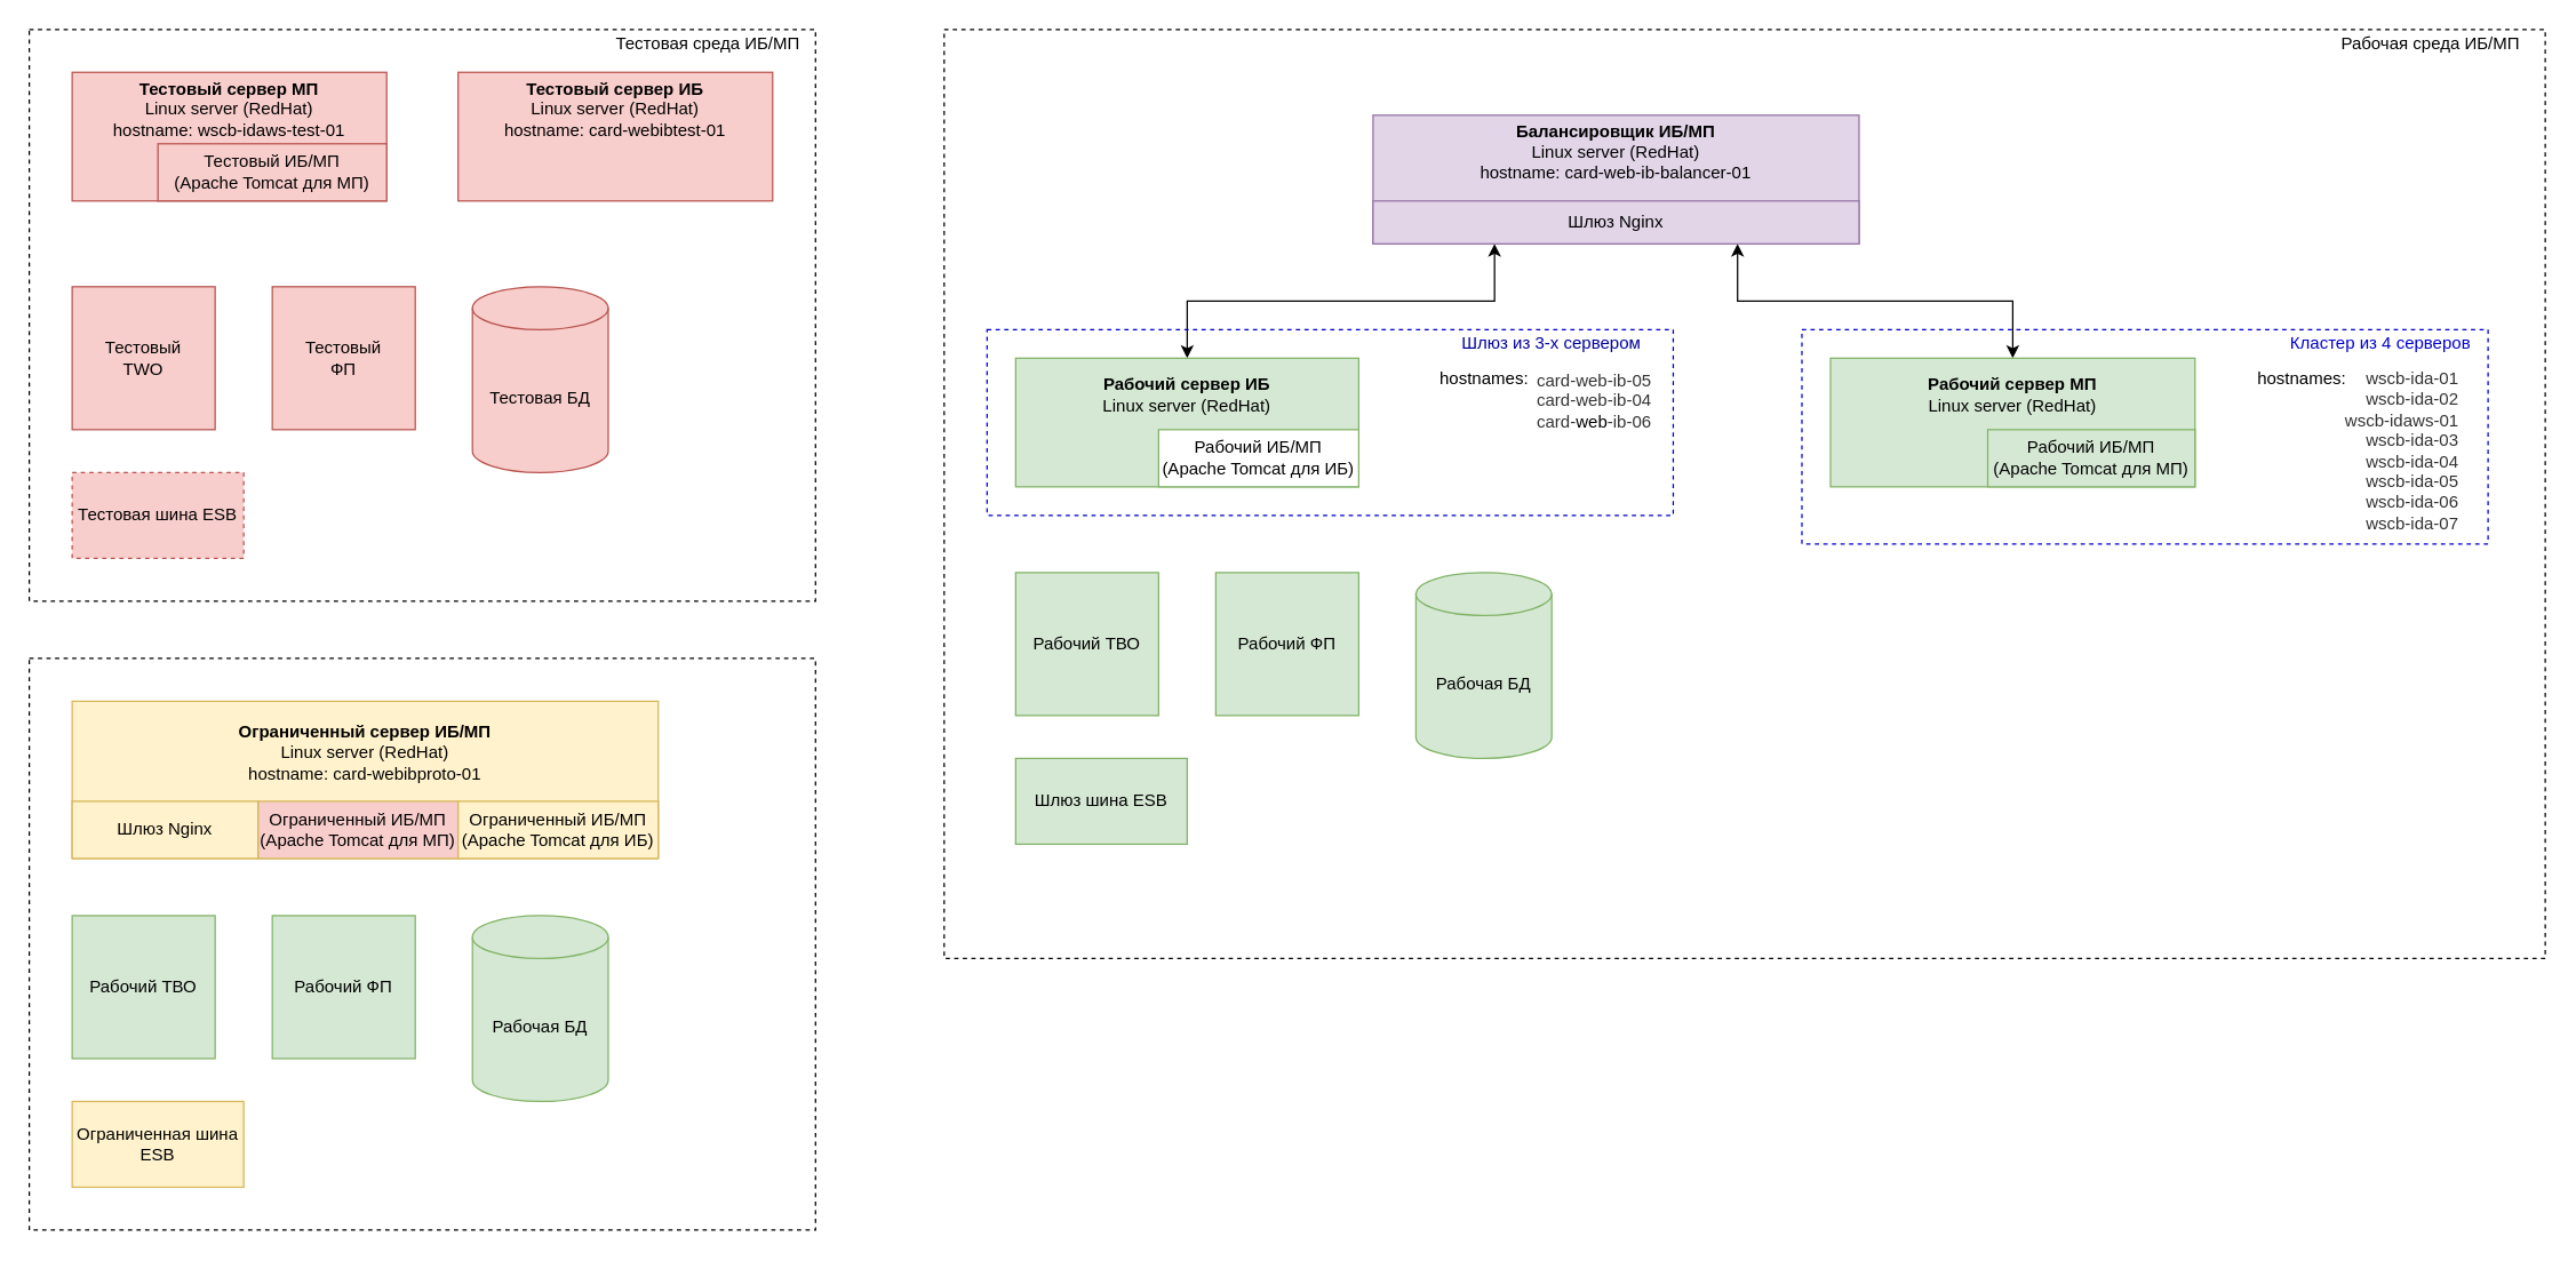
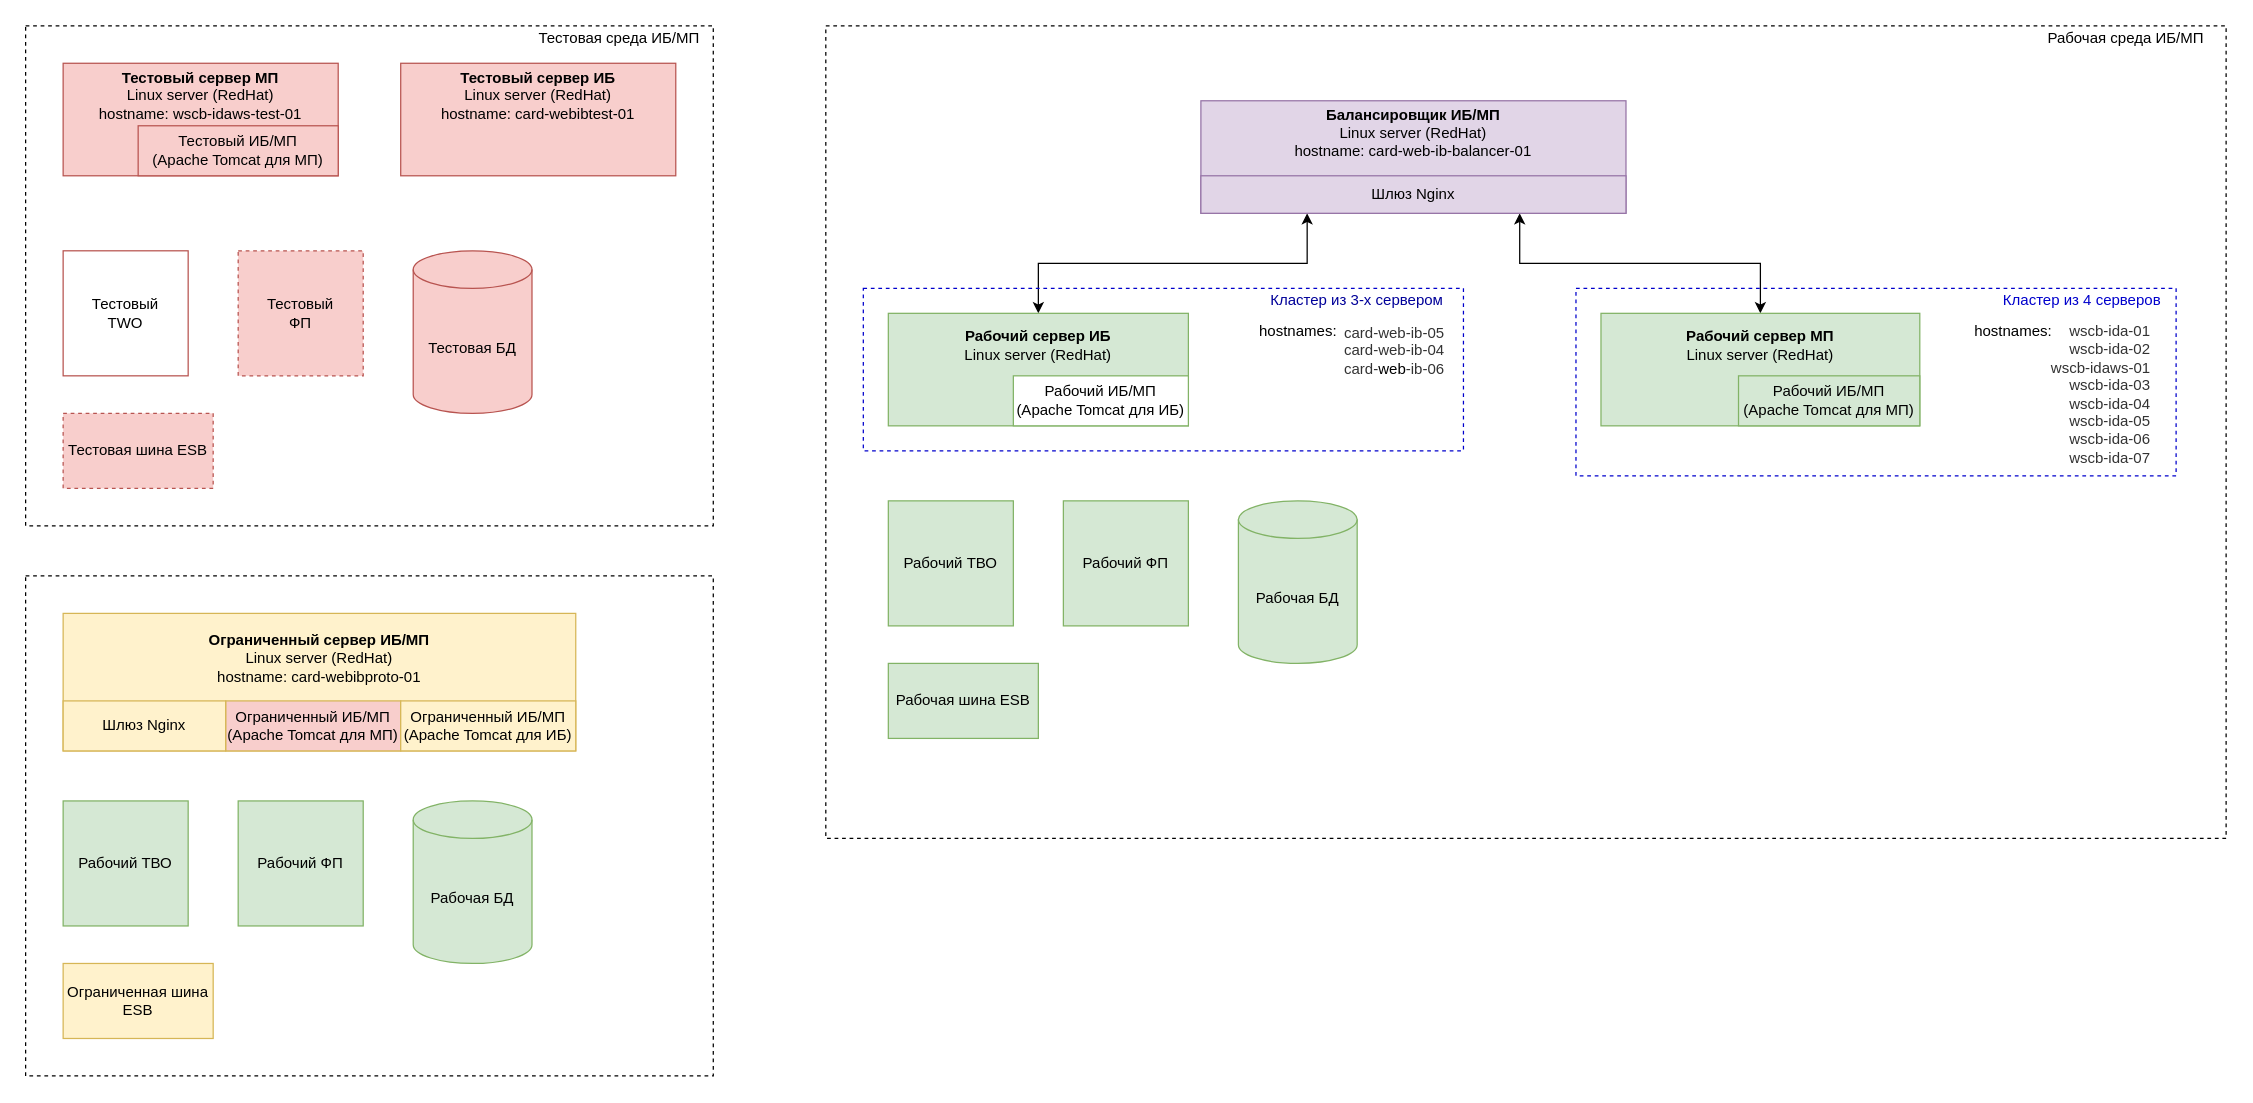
  <mxCell id="0" />
  <mxCell id="1" parent="0" />
  <mxCell id="2" value="" style="rounded=0;whiteSpace=wrap;html=1;dashed=1;shadow=0;glass=0;" parent="1" vertex="1"><mxGeometry x="660" y="20" width="1120" height="650" as="geometry" /></mxCell>
  <mxCell id="3" value="" style="rounded=0;whiteSpace=wrap;html=1;dashed=1;shadow=0;glass=0;" parent="1" vertex="1"><mxGeometry x="20" y="20" width="550" height="400" as="geometry" /></mxCell>
  <mxCell id="4" value="Тестовая среда ИБ/МП" style="text;html=1;strokeColor=none;fillColor=none;align=center;verticalAlign=middle;whiteSpace=wrap;rounded=0;shadow=0;glass=0;dashed=1;" parent="1" vertex="1"><mxGeometry x="420" y="20" width="150" height="20" as="geometry" /></mxCell>
  <mxCell id="5" value="&lt;b&gt;Тестовый сервер МП&lt;/b&gt;&lt;br&gt;Linux server (RedHat)&lt;br&gt;hostname: wscb-idaws-test-01" style="rounded=0;whiteSpace=wrap;html=1;shadow=0;glass=0;spacingBottom=38;fillColor=#f8cecc;strokeColor=#b85450;" parent="1" vertex="1"><mxGeometry x="50" y="50" width="220" height="90" as="geometry" /></mxCell>
  <mxCell id="6" value="Тестовый ИБ/МП&lt;br&gt;(Apache Tomcat для МП)" style="rounded=0;whiteSpace=wrap;html=1;shadow=0;glass=0;fillColor=#f8cecc;strokeColor=#b85450;" parent="1" vertex="1"><mxGeometry x="110" y="100" width="160" height="40" as="geometry" /></mxCell>
- <mxCell id="7" value="Тестовый&lt;br&gt;TWO" style="whiteSpace=wrap;html=1;aspect=fixed;shadow=0;glass=0;fillColor=#f8cecc;strokeColor=#b85450;" parent="1" vertex="1"><mxGeometry x="50" y="200" width="100" height="100" as="geometry" /></mxCell>
- <mxCell id="8" value="Тестовый&lt;br&gt;ФП" style="whiteSpace=wrap;html=1;aspect=fixed;shadow=0;glass=0;fillColor=#f8cecc;strokeColor=#b85450;" parent="1" vertex="1"><mxGeometry x="190" y="200" width="100" height="100" as="geometry" /></mxCell>
+ <mxCell id="7" value="Тестовый&lt;br&gt;TWO" style="whiteSpace=wrap;html=1;aspect=fixed;shadow=0;glass=0;fillColor=#ffffff;strokeColor=#b85450;" parent="1" vertex="1"><mxGeometry x="50" y="200" width="100" height="100" as="geometry" /></mxCell>
+ <mxCell id="8" value="Тестовый&lt;br&gt;ФП" style="whiteSpace=wrap;html=1;aspect=fixed;shadow=0;glass=0;fillColor=#f8cecc;strokeColor=#b85450;dashed=1;" parent="1" vertex="1"><mxGeometry x="190" y="200" width="100" height="100" as="geometry" /></mxCell>
  <mxCell id="9" value="Тестовая шина ESB" style="rounded=0;whiteSpace=wrap;html=1;shadow=0;glass=0;fillColor=#f8cecc;strokeColor=#b85450;dashed=1;" parent="1" vertex="1"><mxGeometry x="50" y="330" width="120" height="60" as="geometry" /></mxCell>
  <mxCell id="10" value="Тестовая БД" style="shape=cylinder3;whiteSpace=wrap;html=1;boundedLbl=1;backgroundOutline=1;size=15;shadow=0;glass=0;fillColor=#f8cecc;strokeColor=#b85450;" parent="1" vertex="1"><mxGeometry x="330" y="200" width="95" height="130" as="geometry" /></mxCell>
  <mxCell id="11" value="&lt;b&gt;Тестовый сервер ИБ&lt;/b&gt;&lt;br&gt;Linux server (RedHat)&lt;br&gt;hostname: card-webibtest-01" style="rounded=0;whiteSpace=wrap;html=1;shadow=0;glass=0;spacingBottom=38;fillColor=#f8cecc;strokeColor=#b85450;" parent="1" vertex="1"><mxGeometry x="320" y="50" width="220" height="90" as="geometry" /></mxCell>
  <mxCell id="12" value="" style="rounded=0;whiteSpace=wrap;html=1;dashed=1;shadow=0;glass=0;" parent="1" vertex="1"><mxGeometry x="20" y="460" width="550" height="400" as="geometry" /></mxCell>
  <mxCell id="13" value="&lt;b&gt;Ограниченный сервер ИБ/МП&lt;/b&gt;&lt;br&gt;Linux server (RedHat)&lt;br&gt;hostname: card-webibproto-01" style="rounded=0;whiteSpace=wrap;html=1;shadow=0;glass=0;spacingBottom=38;fillColor=#fff2cc;strokeColor=#d6b656;" parent="1" vertex="1"><mxGeometry x="50" y="490" width="410" height="110" as="geometry" /></mxCell>
  <mxCell id="14" value="Ограниченный ИБ/МП&lt;br&gt;(Apache Tomcat для МП)" style="rounded=0;whiteSpace=wrap;html=1;shadow=0;glass=0;fillColor=#f8cecc;strokeColor=#d6b656;" parent="1" vertex="1"><mxGeometry x="180" y="560" width="140" height="40" as="geometry" /></mxCell>
  <mxCell id="15" value="Рабочий ТВО" style="whiteSpace=wrap;html=1;aspect=fixed;shadow=0;glass=0;fillColor=#d5e8d4;strokeColor=#82b366;" parent="1" vertex="1"><mxGeometry x="50" y="640" width="100" height="100" as="geometry" /></mxCell>
  <mxCell id="16" value="Рабочий ФП" style="whiteSpace=wrap;html=1;aspect=fixed;shadow=0;glass=0;fillColor=#d5e8d4;strokeColor=#82b366;" parent="1" vertex="1"><mxGeometry x="190" y="640" width="100" height="100" as="geometry" /></mxCell>
  <mxCell id="17" value="Ограниченная шина ESB" style="rounded=0;whiteSpace=wrap;html=1;shadow=0;glass=0;fillColor=#fff2cc;strokeColor=#d6b656;" parent="1" vertex="1"><mxGeometry x="50" y="770" width="120" height="60" as="geometry" /></mxCell>
  <mxCell id="18" value="Рабочая БД" style="shape=cylinder3;whiteSpace=wrap;html=1;boundedLbl=1;backgroundOutline=1;size=15;shadow=0;glass=0;fillColor=#d5e8d4;strokeColor=#82b366;" parent="1" vertex="1"><mxGeometry x="330" y="640" width="95" height="130" as="geometry" /></mxCell>
  <mxCell id="19" value="Ограниченный ИБ/МП&lt;br&gt;(Apache Tomcat для ИБ)" style="rounded=0;whiteSpace=wrap;html=1;shadow=0;glass=0;fillColor=#fff2cc;strokeColor=#d6b656;" parent="1" vertex="1"><mxGeometry x="320" y="560" width="140" height="40" as="geometry" /></mxCell>
  <mxCell id="20" value="Рабочая среда ИБ/МП" style="text;html=1;strokeColor=none;fillColor=none;align=center;verticalAlign=middle;whiteSpace=wrap;rounded=0;shadow=0;glass=0;dashed=1;" parent="1" vertex="1"><mxGeometry x="1620" y="20" width="160" height="20" as="geometry" /></mxCell>
  <mxCell id="21" value="Рабочий ТВО" style="whiteSpace=wrap;html=1;aspect=fixed;shadow=0;glass=0;fillColor=#d5e8d4;strokeColor=#82b366;" parent="1" vertex="1"><mxGeometry x="710" y="400" width="100" height="100" as="geometry" /></mxCell>
  <mxCell id="22" value="Рабочий ФП" style="whiteSpace=wrap;html=1;aspect=fixed;shadow=0;glass=0;fillColor=#d5e8d4;strokeColor=#82b366;" parent="1" vertex="1"><mxGeometry x="850" y="400" width="100" height="100" as="geometry" /></mxCell>
- <mxCell id="23" value="Шлюз&amp;nbsp;шина ESB" style="rounded=0;whiteSpace=wrap;html=1;shadow=0;glass=0;fillColor=#d5e8d4;strokeColor=#82b366;" parent="1" vertex="1"><mxGeometry x="710" y="530" width="120" height="60" as="geometry" /></mxCell>
+ <mxCell id="23" value="Рабочая&amp;nbsp;шина ESB" style="rounded=0;whiteSpace=wrap;html=1;shadow=0;glass=0;fillColor=#d5e8d4;strokeColor=#82b366;" parent="1" vertex="1"><mxGeometry x="710" y="530" width="120" height="60" as="geometry" /></mxCell>
  <mxCell id="24" value="Рабочая БД" style="shape=cylinder3;whiteSpace=wrap;html=1;boundedLbl=1;backgroundOutline=1;size=15;shadow=0;glass=0;fillColor=#d5e8d4;strokeColor=#82b366;" parent="1" vertex="1"><mxGeometry x="990" y="400" width="95" height="130" as="geometry" /></mxCell>
  <mxCell id="25" style="edgeStyle=orthogonalEdgeStyle;rounded=0;orthogonalLoop=1;jettySize=auto;html=1;exitX=0.25;exitY=1;exitDx=0;exitDy=0;entryX=0.5;entryY=0;entryDx=0;entryDy=0;startArrow=classic;startFill=1;" parent="1" source="29" target="37" edge="1"><mxGeometry relative="1" as="geometry" /></mxCell>
  <mxCell id="26" style="edgeStyle=orthogonalEdgeStyle;rounded=0;orthogonalLoop=1;jettySize=auto;html=1;exitX=0.75;exitY=1;exitDx=0;exitDy=0;entryX=0.5;entryY=0;entryDx=0;entryDy=0;startArrow=classic;startFill=1;" parent="1" source="29" target="39" edge="1"><mxGeometry relative="1" as="geometry" /></mxCell>
  <mxCell id="27" value="&lt;b&gt;Балансировщик ИБ/МП&lt;/b&gt;&lt;br&gt;Linux server (RedHat)&lt;br&gt;hostname: card-web-ib-balancer-01" style="rounded=0;whiteSpace=wrap;html=1;shadow=0;glass=0;spacingBottom=38;fillColor=#e1d5e7;strokeColor=#9673a6;" parent="1" vertex="1"><mxGeometry x="960" y="80" width="340" height="90" as="geometry" /></mxCell>
  <mxCell id="28" value="Шлюз Nginx" style="rounded=0;whiteSpace=wrap;html=1;shadow=0;glass=0;fillColor=#fff2cc;strokeColor=#d6b656;" parent="1" vertex="1"><mxGeometry x="50" y="560" width="130" height="40" as="geometry" /></mxCell>
  <mxCell id="29" value="Шлюз Nginx" style="rounded=0;whiteSpace=wrap;html=1;shadow=0;glass=0;fillColor=#e1d5e7;strokeColor=#9673a6;" parent="1" vertex="1"><mxGeometry x="960" y="140" width="340" height="30" as="geometry" /></mxCell>
  <mxCell id="30" value="" style="rounded=0;whiteSpace=wrap;html=1;shadow=0;glass=0;fillColor=none;dashed=1;fontColor=#000099;strokeColor=#0000CC;" parent="1" vertex="1"><mxGeometry x="690" y="230" width="480" height="130" as="geometry" /></mxCell>
  <mxCell id="31" value="" style="rounded=0;whiteSpace=wrap;html=1;shadow=0;glass=0;fillColor=none;dashed=1;strokeColor=#0000CC;" parent="1" vertex="1"><mxGeometry x="1260" y="230" width="480" height="150" as="geometry" /></mxCell>
- <mxCell id="32" value="Шлюз из 3-х сервером" style="text;html=1;strokeColor=none;fillColor=none;align=center;verticalAlign=middle;whiteSpace=wrap;rounded=0;shadow=0;glass=0;dashed=1;fontColor=#000099;" parent="1" vertex="1"><mxGeometry x="1010" y="230" width="150" height="20" as="geometry" /></mxCell>
+ <mxCell id="32" value="Кластер из 3-х сервером" style="text;html=1;strokeColor=none;fillColor=none;align=center;verticalAlign=middle;whiteSpace=wrap;rounded=0;shadow=0;glass=0;dashed=1;fontColor=#000099;" parent="1" vertex="1"><mxGeometry x="1010" y="230" width="150" height="20" as="geometry" /></mxCell>
  <mxCell id="33" value="Кластер из 4 серверов" style="text;html=1;fillColor=none;align=center;verticalAlign=middle;whiteSpace=wrap;rounded=0;shadow=0;glass=0;dashed=1;fontColor=#0000CC;" parent="1" vertex="1"><mxGeometry x="1590" y="230" width="150" height="20" as="geometry" /></mxCell>
  <mxCell id="34" value="&lt;div style=&quot;text-align: right&quot;&gt;&lt;span style=&quot;background-color: rgb(255 , 255 , 255) ; color: rgb(51 , 51 , 51) ; font-family: &amp;#34;arial&amp;#34; , &amp;#34;tahoma&amp;#34; , &amp;#34;verdana&amp;#34; , sans-serif&quot;&gt;card-web-ib-05&lt;/span&gt;&lt;/div&gt;&lt;font style=&quot;font-size: 12px&quot;&gt;&lt;div style=&quot;text-align: right&quot;&gt;&lt;span style=&quot;background-color: rgb(255 , 255 , 255) ; color: rgb(51 , 51 , 51) ; font-family: &amp;#34;arial&amp;#34; , &amp;#34;tahoma&amp;#34; , &amp;#34;verdana&amp;#34; , sans-serif&quot;&gt;card-web-ib-04&lt;/span&gt;&lt;/div&gt;&lt;span style=&quot;color: rgb(51 , 51 , 51) ; font-family: &amp;#34;arial&amp;#34; , &amp;#34;tahoma&amp;#34; , &amp;#34;verdana&amp;#34; , sans-serif ; background-color: rgb(255 , 255 , 255)&quot;&gt;&lt;div style=&quot;text-align: right&quot;&gt;card-&lt;span style=&quot;color: rgb(0 , 0 , 0) ; font-family: &amp;#34;helvetica&amp;#34;&quot;&gt;web&lt;/span&gt;-ib-06&lt;/div&gt;&lt;/span&gt;&lt;/font&gt;" style="text;html=1;strokeColor=none;fillColor=none;align=center;verticalAlign=middle;whiteSpace=wrap;rounded=0;shadow=0;glass=0;dashed=1;" parent="1" vertex="1"><mxGeometry x="1060" y="250" width="110" height="60" as="geometry" /></mxCell>
  <mxCell id="35" value="&lt;div style=&quot;text-align: right&quot;&gt;&lt;span style=&quot;background-color: rgb(255 , 255 , 255) ; color: rgb(51 , 51 , 51) ; font-family: &amp;#34;arial&amp;#34; , &amp;#34;tahoma&amp;#34; , &amp;#34;verdana&amp;#34; , sans-serif&quot;&gt;wscb-ida-01&lt;/span&gt;&lt;/div&gt;&lt;font style=&quot;font-size: 12px&quot;&gt;&lt;div style=&quot;text-align: right&quot;&gt;&lt;span style=&quot;background-color: rgb(255 , 255 , 255) ; color: rgb(51 , 51 , 51) ; font-family: &amp;#34;arial&amp;#34; , &amp;#34;tahoma&amp;#34; , &amp;#34;verdana&amp;#34; , sans-serif&quot;&gt;wscb-ida-02&lt;/span&gt;&lt;/div&gt;&lt;font style=&quot;font-size: 12px&quot;&gt;&lt;div style=&quot;text-align: right&quot;&gt;&lt;span style=&quot;background-color: rgb(255 , 255 , 255) ; color: rgb(51 , 51 , 51) ; font-family: &amp;#34;arial&amp;#34; , &amp;#34;tahoma&amp;#34; , &amp;#34;verdana&amp;#34; , sans-serif&quot;&gt;wscb-idaws-01&lt;/span&gt;&lt;/div&gt;&lt;/font&gt;&lt;span style=&quot;color: rgb(51 , 51 , 51) ; font-family: &amp;#34;arial&amp;#34; , &amp;#34;tahoma&amp;#34; , &amp;#34;verdana&amp;#34; , sans-serif ; background-color: rgb(255 , 255 , 255)&quot;&gt;&lt;div style=&quot;text-align: right&quot;&gt;wscb-ida-03&lt;/div&gt;&lt;/span&gt;&lt;span style=&quot;color: rgb(51 , 51 , 51) ; font-family: &amp;#34;arial&amp;#34; , &amp;#34;tahoma&amp;#34; , &amp;#34;verdana&amp;#34; , sans-serif ; background-color: rgb(255 , 255 , 255)&quot;&gt;&lt;div style=&quot;text-align: right&quot;&gt;wscb-ida-04&lt;/div&gt;&lt;/span&gt;&lt;span style=&quot;color: rgb(51 , 51 , 51) ; font-family: &amp;#34;arial&amp;#34; , &amp;#34;tahoma&amp;#34; , &amp;#34;verdana&amp;#34; , sans-serif ; background-color: rgb(255 , 255 , 255)&quot;&gt;&lt;div style=&quot;text-align: right&quot;&gt;wscb-ida-05&lt;/div&gt;&lt;/span&gt;&lt;span style=&quot;color: rgb(51 , 51 , 51) ; font-family: &amp;#34;arial&amp;#34; , &amp;#34;tahoma&amp;#34; , &amp;#34;verdana&amp;#34; , sans-serif ; background-color: rgb(255 , 255 , 255)&quot;&gt;&lt;div style=&quot;text-align: right&quot;&gt;wscb-ida-06&lt;/div&gt;&lt;/span&gt;&lt;span style=&quot;color: rgb(51 , 51 , 51) ; font-family: &amp;#34;arial&amp;#34; , &amp;#34;tahoma&amp;#34; , &amp;#34;verdana&amp;#34; , sans-serif ; background-color: rgb(255 , 255 , 255)&quot;&gt;&lt;div style=&quot;text-align: right&quot;&gt;wscb-ida-07&lt;/div&gt;&lt;/span&gt;&lt;/font&gt;" style="text;html=1;strokeColor=none;fillColor=none;align=center;verticalAlign=middle;whiteSpace=wrap;rounded=0;shadow=0;glass=0;dashed=1;" parent="1" vertex="1"><mxGeometry x="1620" y="270" width="120" height="90" as="geometry" /></mxCell>
  <mxCell id="36" value="hostnames:" style="text;html=1;strokeColor=none;fillColor=none;align=center;verticalAlign=middle;whiteSpace=wrap;rounded=0;shadow=0;glass=0;dashed=1;" parent="1" vertex="1"><mxGeometry x="1017.5" y="255" width="40" height="20" as="geometry" /></mxCell>
  <mxCell id="37" value="&lt;b&gt;Рабочий сервер ИБ&lt;/b&gt;&lt;br&gt;Linux server (RedHat)" style="rounded=0;whiteSpace=wrap;html=1;shadow=0;glass=0;spacingBottom=38;fillColor=#d5e8d4;strokeColor=#82b366;" parent="1" vertex="1"><mxGeometry x="710" y="250" width="240" height="90" as="geometry" /></mxCell>
  <mxCell id="38" value="Рабочий ИБ/МП&lt;br&gt;(Apache Tomcat для ИБ)" style="rounded=0;whiteSpace=wrap;html=1;shadow=0;glass=0;fillColor=#ffffff;strokeColor=#82b366;" parent="1" vertex="1"><mxGeometry x="810" y="300" width="140" height="40" as="geometry" /></mxCell>
  <mxCell id="39" value="&lt;b&gt;Рабочий сервер МП&lt;/b&gt;&lt;br&gt;Linux server (RedHat)" style="rounded=0;whiteSpace=wrap;html=1;shadow=0;glass=0;spacingBottom=38;fillColor=#d5e8d4;strokeColor=#82b366;" parent="1" vertex="1"><mxGeometry x="1280" y="250" width="255" height="90" as="geometry" /></mxCell>
  <mxCell id="40" value="Рабочий ИБ/МП&lt;br&gt;(Apache Tomcat для МП)" style="rounded=0;whiteSpace=wrap;html=1;shadow=0;glass=0;fillColor=#d5e8d4;strokeColor=#82b366;" parent="1" vertex="1"><mxGeometry x="1390" y="300" width="145" height="40" as="geometry" /></mxCell>
  <mxCell id="41" value="hostnames:" style="text;html=1;strokeColor=none;fillColor=none;align=center;verticalAlign=middle;whiteSpace=wrap;rounded=0;shadow=0;glass=0;dashed=1;" parent="1" vertex="1"><mxGeometry x="1590" y="255" width="40" height="20" as="geometry" /></mxCell>
